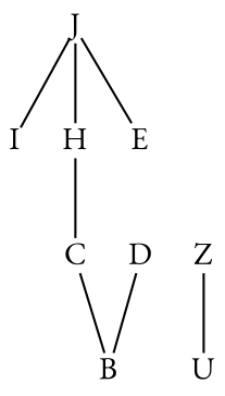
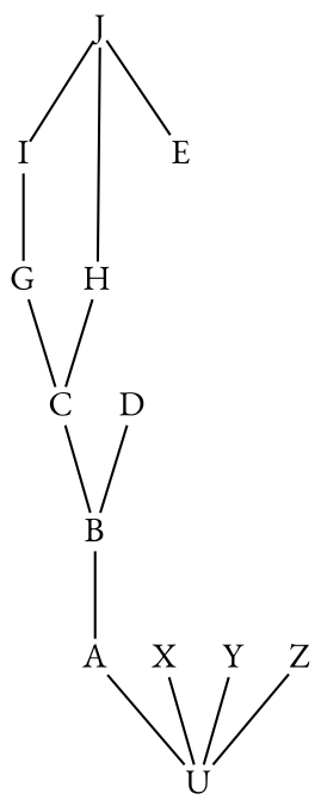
  digraph {
    fontname="EB Garamond"
    rankdir=BT
    node [color=red fontname="EB Garamond" fontsize=14 shape=plain]
    edge [arrowhead=none fontname="EB Garamond" fontsize=8]
    n1 [label=J]
    n2 [label=I]
+   n3 [color=black label=G]
    n4 [color=black label=H]
    n5 [color=purple label=C]
    n6 [color=black label=D]
    n7 [label=E]
    n8 [label=B]
+   n9 [color=purple label=A]
+   n10 [color=purple label=X]
+   n11 [color=black label=Y]
    n12 [label=Z]
    n13 [color=purple label=U]
    n2 -> n1
+   n3 -> n2
    n4 -> n1
+   n5 -> n3
    n5 -> n4
    n7 -> n1
    n8 -> n5
    n8 -> n6
+   n9 -> n8
+   n13 -> n9
+   n13 -> n10
+   n13 -> n11
    n13 -> n12
  }
